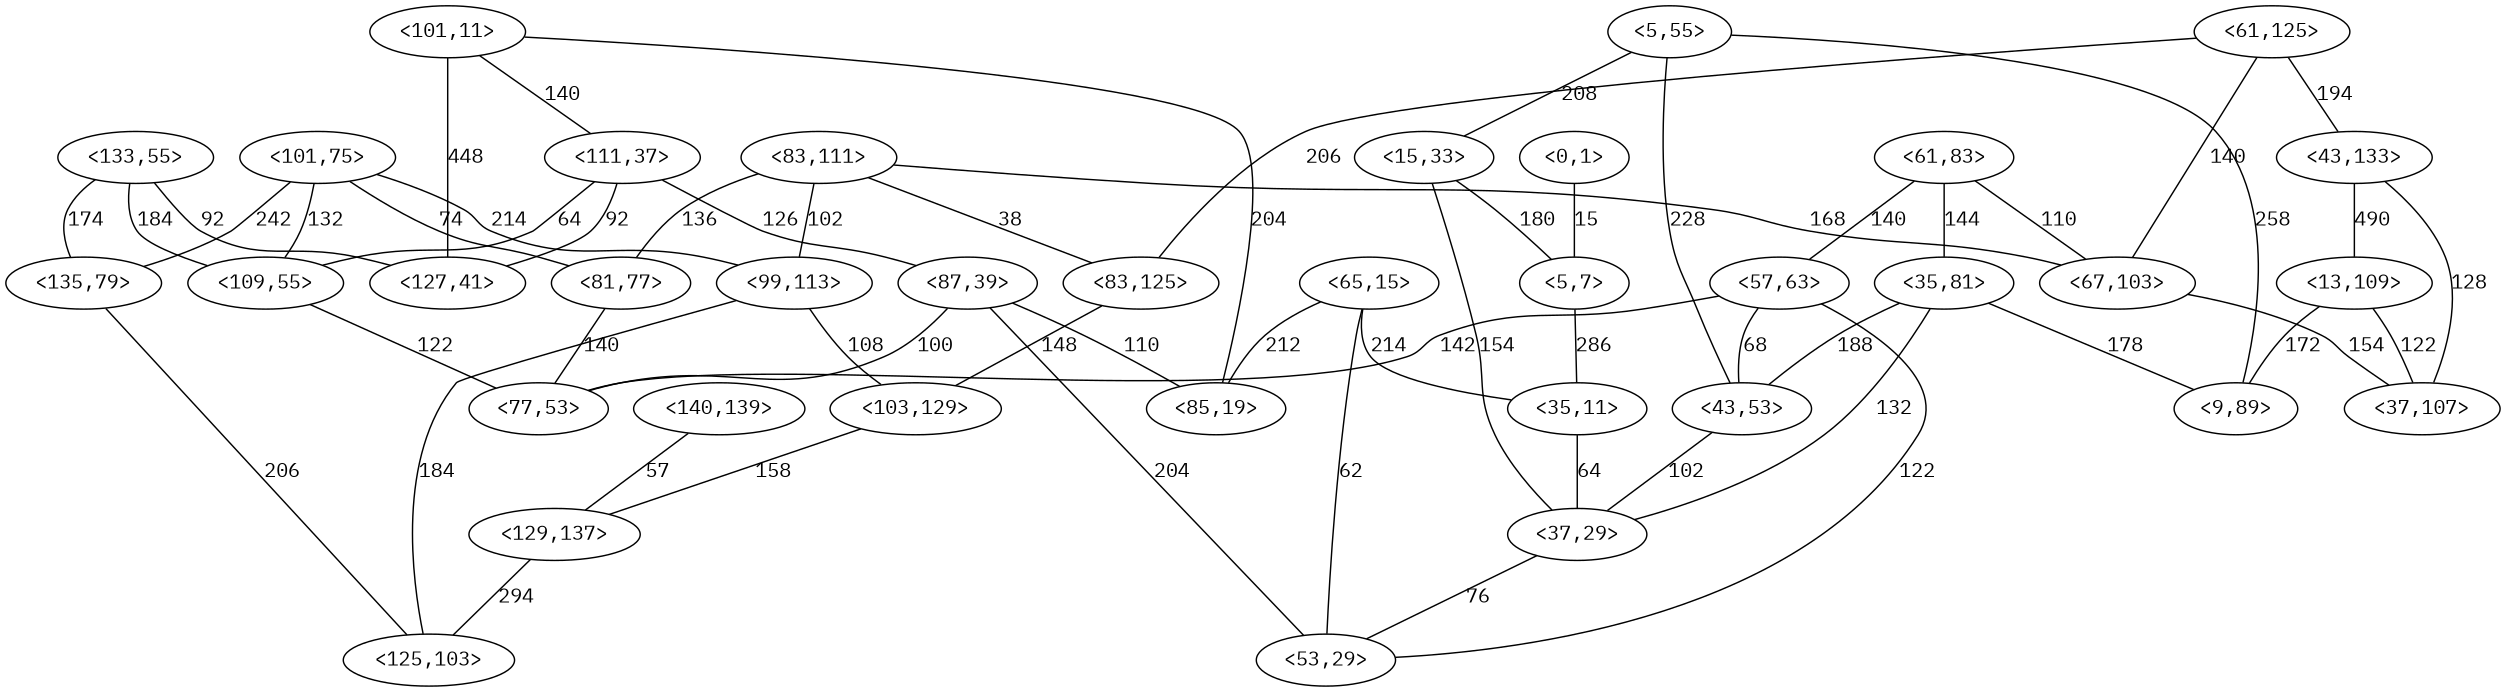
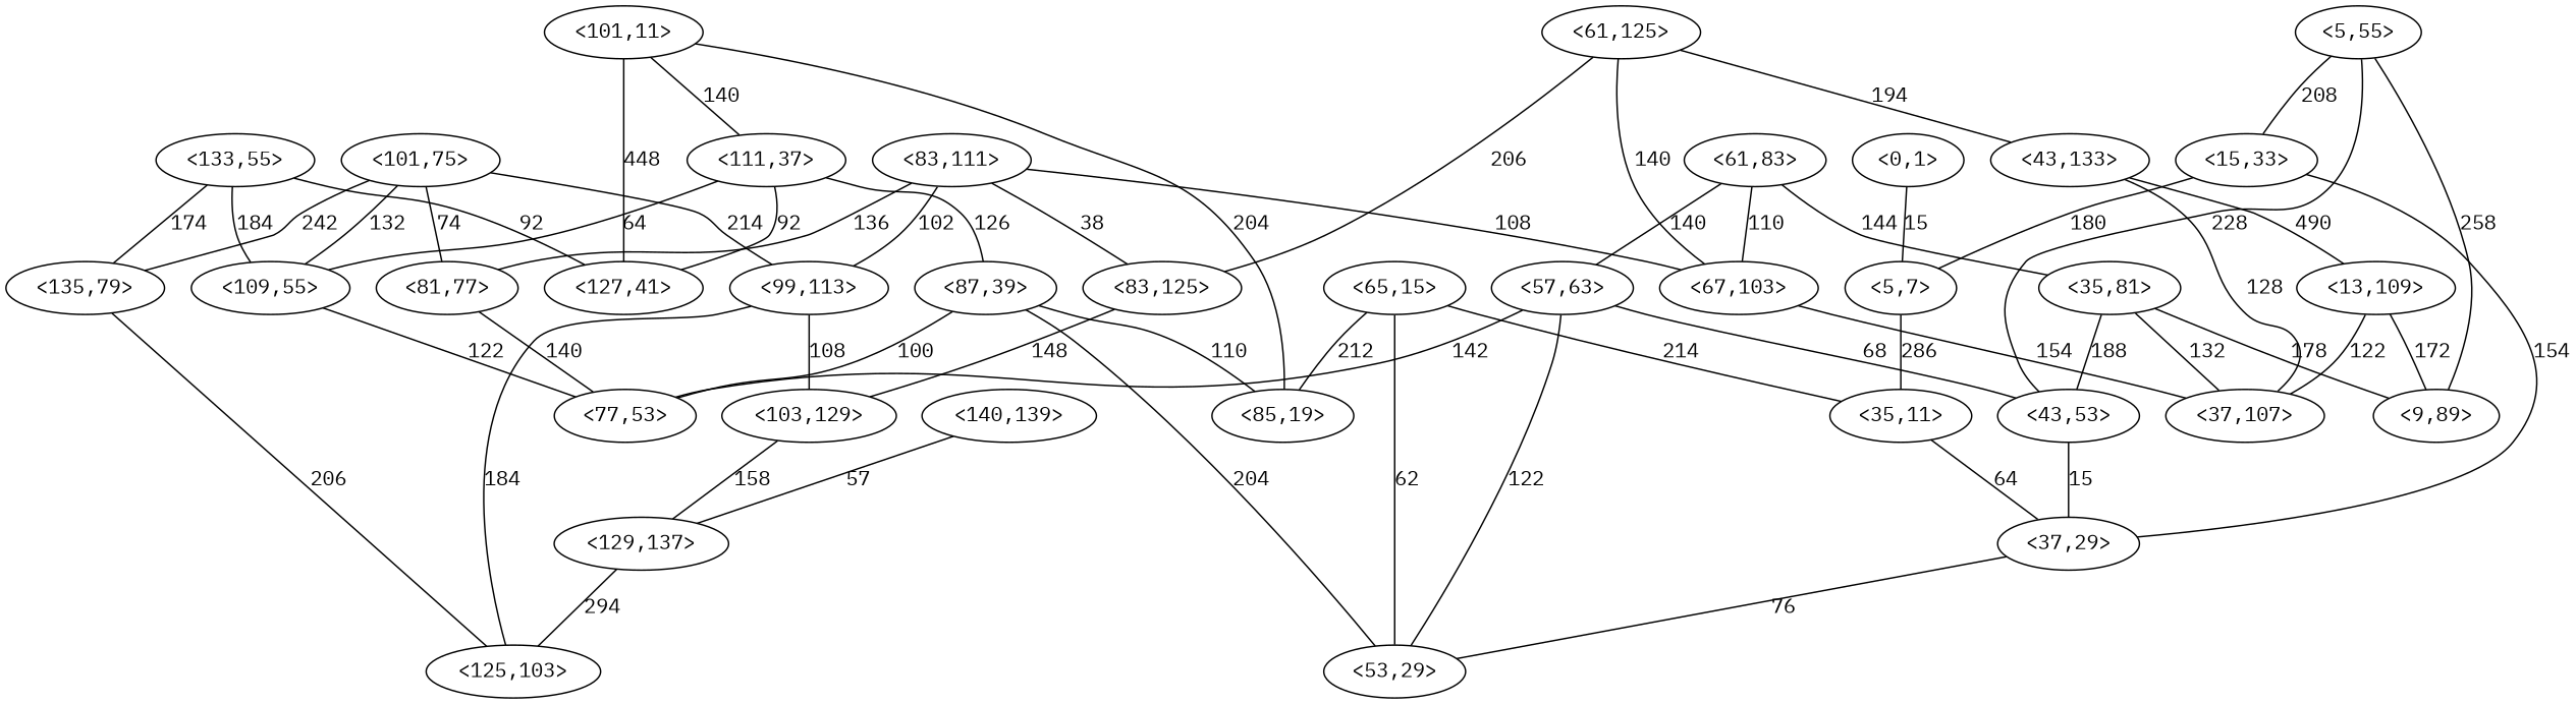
  strict graph {
    fontname="IBM Plex Mono"
    node [fontname="IBM Plex Mono" weight=0]
    edge [fontname="IBM Plex Mono" weight=140]
    "<101,75>"
    "<109,55>"
    "<99,113>"
    "<135,79>"
    "<81,77>"
    "<77,53>"
    "<103,129>"
    "<125,103>"
    "<129,137>"
    "<61,125>"
    "<67,103>"
    "<43,133>"
    "<83,125>"
    "<37,107>"
    "<13,109>"
    "<9,89>"
    "<133,55>"
    "<127,41>"
    "<5,55>"
    "<15,33>"
    "<43,53>"
    "<5,7>"
    "<37,29>"
    "<35,11>"
    "<53,29>"
    "<0,1>"
    "<83,111>"
    "<61,83>"
    "<57,63>"
    "<35,81>"
    "<101,11>"
    "<85,19>"
    "<111,37>"
    "<87,39>"
    "<65,15>"
    "<140,139>"
    "<101,75>" -- "<109,55>" [label=132 weight=132]
    "<101,75>" -- "<99,113>" [label=214 weight=212]
    "<101,75>" -- "<135,79>" [label=242 weight=242]
    "<101,75>" -- "<81,77>" [label=74 weight=74]
    "<109,55>" -- "<77,53>" [label=122 weight=122]
    "<99,113>" -- "<103,129>" [label=108 weight=108]
    "<99,113>" -- "<125,103>" [label=184 weight=184]
    "<135,79>" -- "<125,103>" [label=206 weight=206]
    "<81,77>" -- "<77,53>" [label=140]
    "<103,129>" -- "<129,137>" [label=158 weight=158]
    "<129,137>" -- "<125,103>" [label=294 weight=294]
    "<61,125>" -- "<67,103>" [label=140]
    "<61,125>" -- "<43,133>" [label=194 weight=194]
    "<61,125>" -- "<83,125>" [label=206 weight=206]
    "<67,103>" -- "<37,107>" [label=154 weight=154]
    "<43,133>" -- "<37,107>" [label=128 weight=128]
    "<43,133>" -- "<13,109>" [label=490 weight=490]
    "<83,125>" -- "<103,129>" [label=148 weight=148]
    "<13,109>" -- "<37,107>" [label=122 weight=122]
    "<13,109>" -- "<9,89>" [label=172 weight=172]
    "<133,55>" -- "<109,55>" [label=184 weight=184]
    "<133,55>" -- "<135,79>" [label=174 weight=174]
    "<133,55>" -- "<127,41>" [label=92 weight=92]
    "<5,55>" -- "<9,89>" [label=258 weight=258]
    "<5,55>" -- "<15,33>" [label=208 weight=208]
    "<5,55>" -- "<43,53>" [label=228 weight=228]
    "<15,33>" -- "<5,7>" [label=180 weight=180]
    "<15,33>" -- "<37,29>" [label=154 weight=154]
-   "<43,53>" -- "<37,29>" [label=102 weight=102]
+   "<43,53>" -- "<37,29>" [label=15 weight=102]
    "<5,7>" -- "<35,11>" [label=286 weight=286]
    "<37,29>" -- "<53,29>" [label=76 weight=76]
    "<35,11>" -- "<37,29>" [label=64 weight=64]
    "<0,1>" -- "<5,7>" [label=15 weight=15]
    "<83,111>" -- "<99,113>" [label=102 weight=102]
    "<83,111>" -- "<81,77>" [label=136 weight=136]
-   "<83,111>" -- "<67,103>" [label=168 weight=108]
+   "<83,111>" -- "<67,103>" [label=108 weight=108]
    "<83,111>" -- "<83,125>" [label=38 weight=38]
    "<61,83>" -- "<67,103>" [label=110 weight=110]
    "<61,83>" -- "<57,63>" [label=140]
    "<61,83>" -- "<35,81>" [label=144 weight=144]
    "<57,63>" -- "<77,53>" [label=142 weight=142]
    "<57,63>" -- "<43,53>" [label=68 weight=68]
    "<57,63>" -- "<53,29>" [label=122 weight=122]
-   "<35,81>" -- "<37,29>" [label=132 weight=132]
+   "<35,81>" -- "<37,107>" [label=132 weight=132]
    "<35,81>" -- "<9,89>" [label=178 weight=178]
    "<35,81>" -- "<43,53>" [label=188 weight=188]
    "<101,11>" -- "<127,41>" [label=448 weight=448]
    "<101,11>" -- "<85,19>" [label=204 weight=204]
    "<101,11>" -- "<111,37>" [label=140]
    "<111,37>" -- "<109,55>" [label=64 weight=64]
    "<111,37>" -- "<127,41>" [label=92 weight=92]
    "<111,37>" -- "<87,39>" [label=126 weight=126]
    "<87,39>" -- "<77,53>" [label=100 weight=100]
    "<87,39>" -- "<53,29>" [label=204 weight=204]
    "<87,39>" -- "<85,19>" [label=110 weight=110]
    "<65,15>" -- "<35,11>" [label=214 weight=214]
    "<65,15>" -- "<53,29>" [label=62 weight=62]
    "<65,15>" -- "<85,19>" [label=212 weight=212]
    "<140,139>" -- "<129,137>" [label=57 weight=57]
  }
